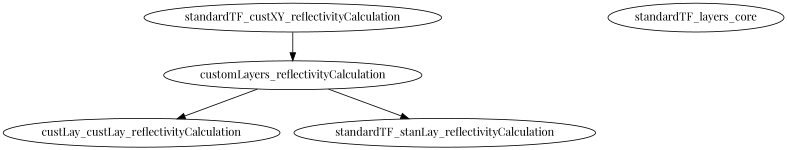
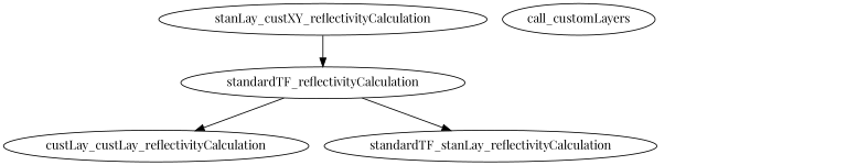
  digraph {
    fontname="Playfair Display"
    node [fontname="Playfair Display"]
    edge [fontname="Playfair Display"]
    n1 [label=custLay_custLay_reflectivityCalculation]
-   standardTF_reflectivityCalculation [label=customLayers_reflectivityCalculation]
+   standardTF_reflectivityCalculation
    standardTF_stanLay_reflectivityCalculation
-   standardTF_custXY_reflectivityCalculation
-   standardTF_layers_core
+   standardTF_custXY_reflectivityCalculation [label=stanLay_custXY_reflectivityCalculation]
+   call_customLayers
    standardTF_reflectivityCalculation -> n1
    standardTF_reflectivityCalculation -> standardTF_stanLay_reflectivityCalculation
    standardTF_custXY_reflectivityCalculation -> standardTF_reflectivityCalculation
  }
